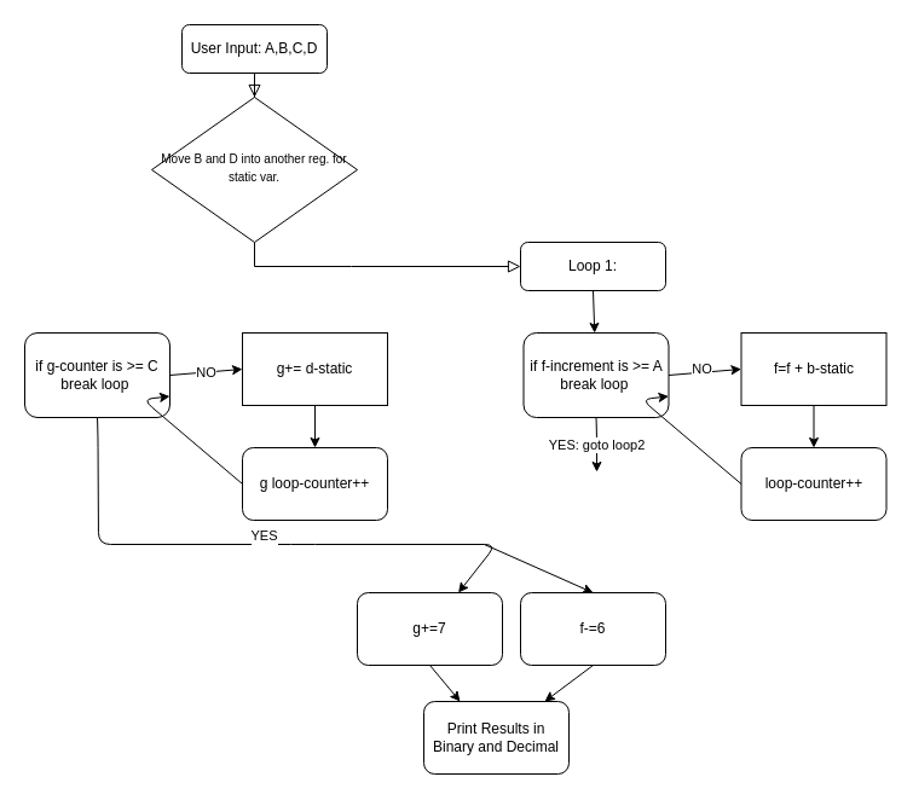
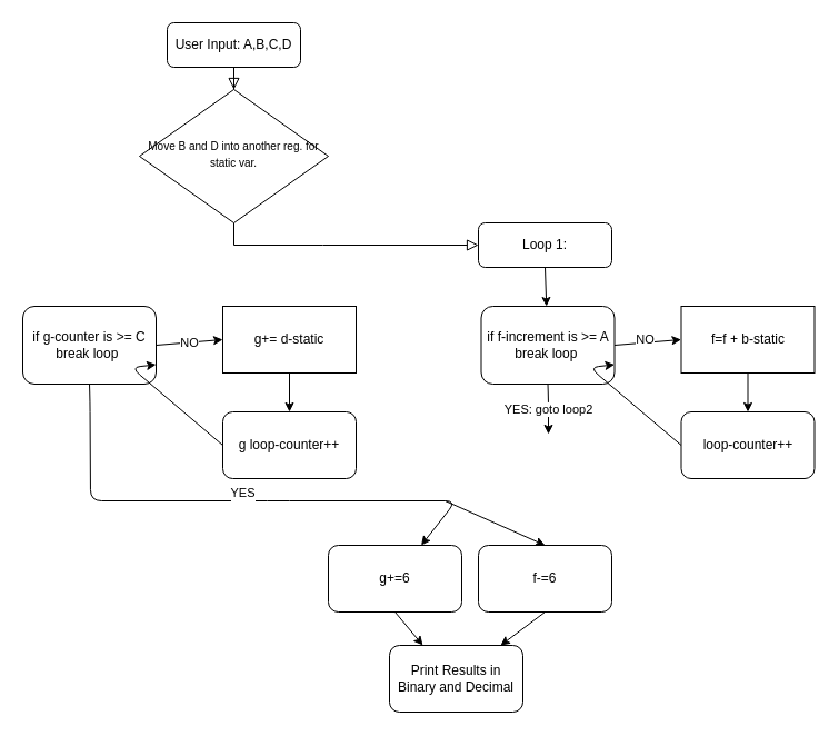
  <mxCell id="0" />
  <mxCell id="1" parent="0" />
  <mxCell id="2" value="" style="rounded=0;html=1;jettySize=auto;orthogonalLoop=1;fontSize=11;endArrow=block;endFill=0;endSize=8;strokeWidth=1;shadow=0;labelBackgroundColor=none;edgeStyle=orthogonalEdgeStyle;" parent="1" source="3" target="5" edge="1"><mxGeometry relative="1" as="geometry" /></mxCell>
  <mxCell id="3" value="User Input: A,B,C,D" style="rounded=1;whiteSpace=wrap;html=1;fontSize=12;glass=0;strokeWidth=1;shadow=0;" parent="1" vertex="1"><mxGeometry x="150" y="20" width="120" height="40" as="geometry" /></mxCell>
  <mxCell id="4" value="" style="edgeStyle=orthogonalEdgeStyle;rounded=0;html=1;jettySize=auto;orthogonalLoop=1;fontSize=11;endArrow=block;endFill=0;endSize=8;strokeWidth=1;shadow=0;labelBackgroundColor=none;exitX=0.5;exitY=1;exitDx=0;exitDy=0;" parent="1" source="5" target="6" edge="1"><mxGeometry y="10" relative="1" as="geometry"><mxPoint as="offset" /><mxPoint x="32.5" y="270" as="sourcePoint" /><Array as="points"><mxPoint x="210" y="220" /><mxPoint x="290" y="220" /></Array></mxGeometry></mxCell>
  <mxCell id="5" value="&lt;font style=&quot;font-size: 10px&quot;&gt;Move B and D into another reg. for static var.&lt;/font&gt;" style="rhombus;whiteSpace=wrap;html=1;shadow=0;fontFamily=Helvetica;fontSize=12;align=center;strokeWidth=1;spacing=6;spacingTop=-4;" parent="1" vertex="1"><mxGeometry x="125" y="80" width="170" height="120" as="geometry" /></mxCell>
  <mxCell id="6" value="Loop 1:" style="rounded=1;whiteSpace=wrap;html=1;fontSize=12;glass=0;strokeWidth=1;shadow=0;" parent="1" vertex="1"><mxGeometry x="430" y="200" width="120" height="40" as="geometry" /></mxCell>
  <mxCell id="7" value="" style="endArrow=classic;html=1;exitX=0.5;exitY=1;exitDx=0;exitDy=0;" edge="1" parent="1" source="6" target="8"><mxGeometry width="50" height="50" relative="1" as="geometry"><mxPoint x="67.5" y="360" as="sourcePoint" /><mxPoint x="327.5" y="280" as="targetPoint" /></mxGeometry></mxCell>
  <mxCell id="8" value="if f-increment is &amp;gt;= A&lt;br&gt;break loop&amp;nbsp;" style="rounded=1;whiteSpace=wrap;html=1;" vertex="1" parent="1"><mxGeometry x="432.5" y="275" width="120" height="70" as="geometry" /></mxCell>
  <mxCell id="9" value="f=f + b-static" style="rounded=0;whiteSpace=wrap;html=1;" vertex="1" parent="1"><mxGeometry x="612.5" y="275" width="120" height="60" as="geometry" /></mxCell>
  <mxCell id="10" value="" style="endArrow=classic;html=1;exitX=0.5;exitY=1;exitDx=0;exitDy=0;" edge="1" parent="1" source="9" target="11"><mxGeometry width="50" height="50" relative="1" as="geometry"><mxPoint x="590" y="370" as="sourcePoint" /><mxPoint x="610" y="370" as="targetPoint" /></mxGeometry></mxCell>
  <mxCell id="11" value="loop-counter++" style="rounded=1;whiteSpace=wrap;html=1;" vertex="1" parent="1"><mxGeometry x="612.5" y="370" width="120" height="60" as="geometry" /></mxCell>
  <mxCell id="12" value="" style="endArrow=classic;html=1;exitX=0;exitY=0.5;exitDx=0;exitDy=0;entryX=1;entryY=0.75;entryDx=0;entryDy=0;" edge="1" parent="1" source="11" target="8"><mxGeometry width="50" height="50" relative="1" as="geometry"><mxPoint x="250" y="540" as="sourcePoint" /><mxPoint x="300" y="490" as="targetPoint" /><Array as="points"><mxPoint x="530" y="330" /></Array></mxGeometry></mxCell>
  <mxCell id="13" value="NO&lt;br&gt;" style="endArrow=classic;html=1;exitX=1;exitY=0.5;exitDx=0;exitDy=0;entryX=0;entryY=0.5;entryDx=0;entryDy=0;" edge="1" parent="1" source="8" target="9"><mxGeometry x="-0.076" y="3" width="50" height="50" relative="1" as="geometry"><mxPoint x="400" y="500" as="sourcePoint" /><mxPoint x="450" y="450" as="targetPoint" /><Array as="points" /><mxPoint as="offset" /></mxGeometry></mxCell>
  <mxCell id="14" value="YES: goto loop2" style="endArrow=classic;html=1;exitX=0.5;exitY=1;exitDx=0;exitDy=0;" edge="1" parent="1" source="8"><mxGeometry width="50" height="50" relative="1" as="geometry"><mxPoint x="330" y="500" as="sourcePoint" /><mxPoint x="493" y="390" as="targetPoint" /><Array as="points"><mxPoint x="493" y="360" /></Array></mxGeometry></mxCell>
  <mxCell id="15" value="if g-counter is &amp;gt;= C&lt;br&gt;break loop&amp;nbsp;" style="rounded=1;whiteSpace=wrap;html=1;" vertex="1" parent="1"><mxGeometry x="20" y="275" width="120" height="70" as="geometry" /></mxCell>
  <mxCell id="16" value="g+= d-static" style="rounded=0;whiteSpace=wrap;html=1;" vertex="1" parent="1"><mxGeometry x="200" y="275" width="120" height="60" as="geometry" /></mxCell>
  <mxCell id="17" value="" style="endArrow=classic;html=1;exitX=0.5;exitY=1;exitDx=0;exitDy=0;" edge="1" source="16" parent="1"><mxGeometry width="50" height="50" relative="1" as="geometry"><mxPoint x="177.5" y="370" as="sourcePoint" /><mxPoint x="260" y="370" as="targetPoint" /></mxGeometry></mxCell>
  <mxCell id="18" value="" style="endArrow=classic;html=1;exitX=0;exitY=0.5;exitDx=0;exitDy=0;entryX=1;entryY=0.75;entryDx=0;entryDy=0;" edge="1" target="15" parent="1"><mxGeometry width="50" height="50" relative="1" as="geometry"><mxPoint x="200" y="400" as="sourcePoint" /><mxPoint x="-112.5" y="490" as="targetPoint" /><Array as="points"><mxPoint x="117.5" y="330" /></Array></mxGeometry></mxCell>
  <mxCell id="19" value="NO" style="endArrow=classic;html=1;exitX=1;exitY=0.5;exitDx=0;exitDy=0;entryX=0;entryY=0.5;entryDx=0;entryDy=0;" edge="1" source="15" target="16" parent="1"><mxGeometry width="50" height="50" relative="1" as="geometry"><mxPoint x="-12.5" y="500" as="sourcePoint" /><mxPoint x="37.5" y="450" as="targetPoint" /></mxGeometry></mxCell>
  <mxCell id="20" value="YES&lt;br&gt;&lt;br&gt;" style="endArrow=classic;html=1;exitX=0.5;exitY=1;exitDx=0;exitDy=0;" edge="1" source="15" parent="1" target="22"><mxGeometry width="50" height="50" relative="1" as="geometry"><mxPoint x="-82.5" y="500" as="sourcePoint" /><mxPoint x="410" y="500" as="targetPoint" /><Array as="points"><mxPoint x="80.5" y="360" /><mxPoint x="81" y="450" /><mxPoint x="250" y="450" /><mxPoint x="410" y="450" /></Array></mxGeometry></mxCell>
  <mxCell id="21" value="g loop-counter++" style="rounded=1;whiteSpace=wrap;html=1;" vertex="1" parent="1"><mxGeometry x="200" y="370" width="120" height="60" as="geometry" /></mxCell>
- <mxCell id="22" value="g+=7" style="rounded=1;whiteSpace=wrap;html=1;" vertex="1" parent="1"><mxGeometry x="295" y="490" width="120" height="60" as="geometry" /></mxCell>
+ <mxCell id="22" value="g+=6" style="rounded=1;whiteSpace=wrap;html=1;" vertex="1" parent="1"><mxGeometry x="295" y="490" width="120" height="60" as="geometry" /></mxCell>
  <mxCell id="23" value="f-=6" style="rounded=1;whiteSpace=wrap;html=1;" vertex="1" parent="1"><mxGeometry x="430" y="490" width="120" height="60" as="geometry" /></mxCell>
  <mxCell id="24" value="" style="endArrow=classic;html=1;entryX=0.5;entryY=0;entryDx=0;entryDy=0;" edge="1" parent="1" target="23"><mxGeometry width="50" height="50" relative="1" as="geometry"><mxPoint x="400" y="450" as="sourcePoint" /><mxPoint x="60" y="570" as="targetPoint" /></mxGeometry></mxCell>
  <mxCell id="25" value="" style="endArrow=classic;html=1;exitX=0.5;exitY=1;exitDx=0;exitDy=0;entryX=0.25;entryY=0;entryDx=0;entryDy=0;" edge="1" parent="1" source="22" target="27"><mxGeometry width="50" height="50" relative="1" as="geometry"><mxPoint x="10" y="620" as="sourcePoint" /><mxPoint x="410" y="610" as="targetPoint" /></mxGeometry></mxCell>
  <mxCell id="26" value="" style="endArrow=classic;html=1;exitX=0.5;exitY=1;exitDx=0;exitDy=0;" edge="1" parent="1" source="23" target="27"><mxGeometry width="50" height="50" relative="1" as="geometry"><mxPoint x="10" y="690" as="sourcePoint" /><mxPoint x="410" y="610" as="targetPoint" /></mxGeometry></mxCell>
  <mxCell id="27" value="Print Results in Binary and Decimal" style="rounded=1;whiteSpace=wrap;html=1;" vertex="1" parent="1"><mxGeometry x="350" y="580" width="120" height="60" as="geometry" /></mxCell>
